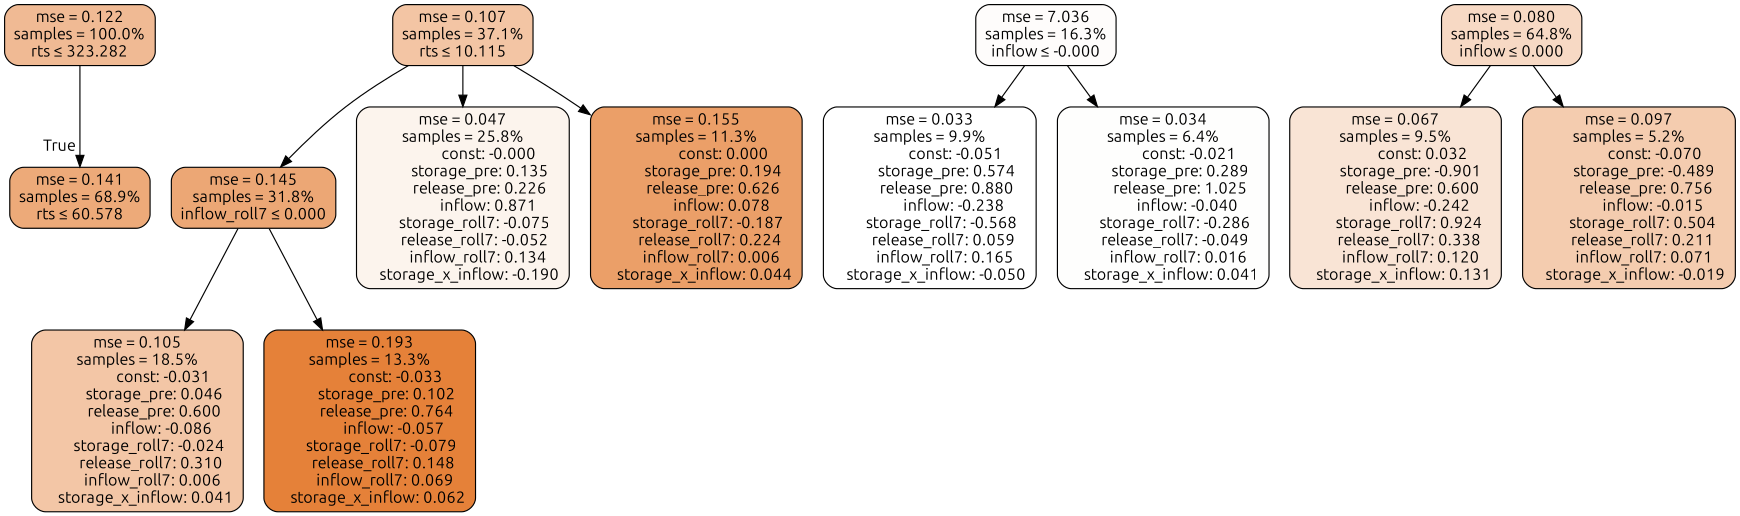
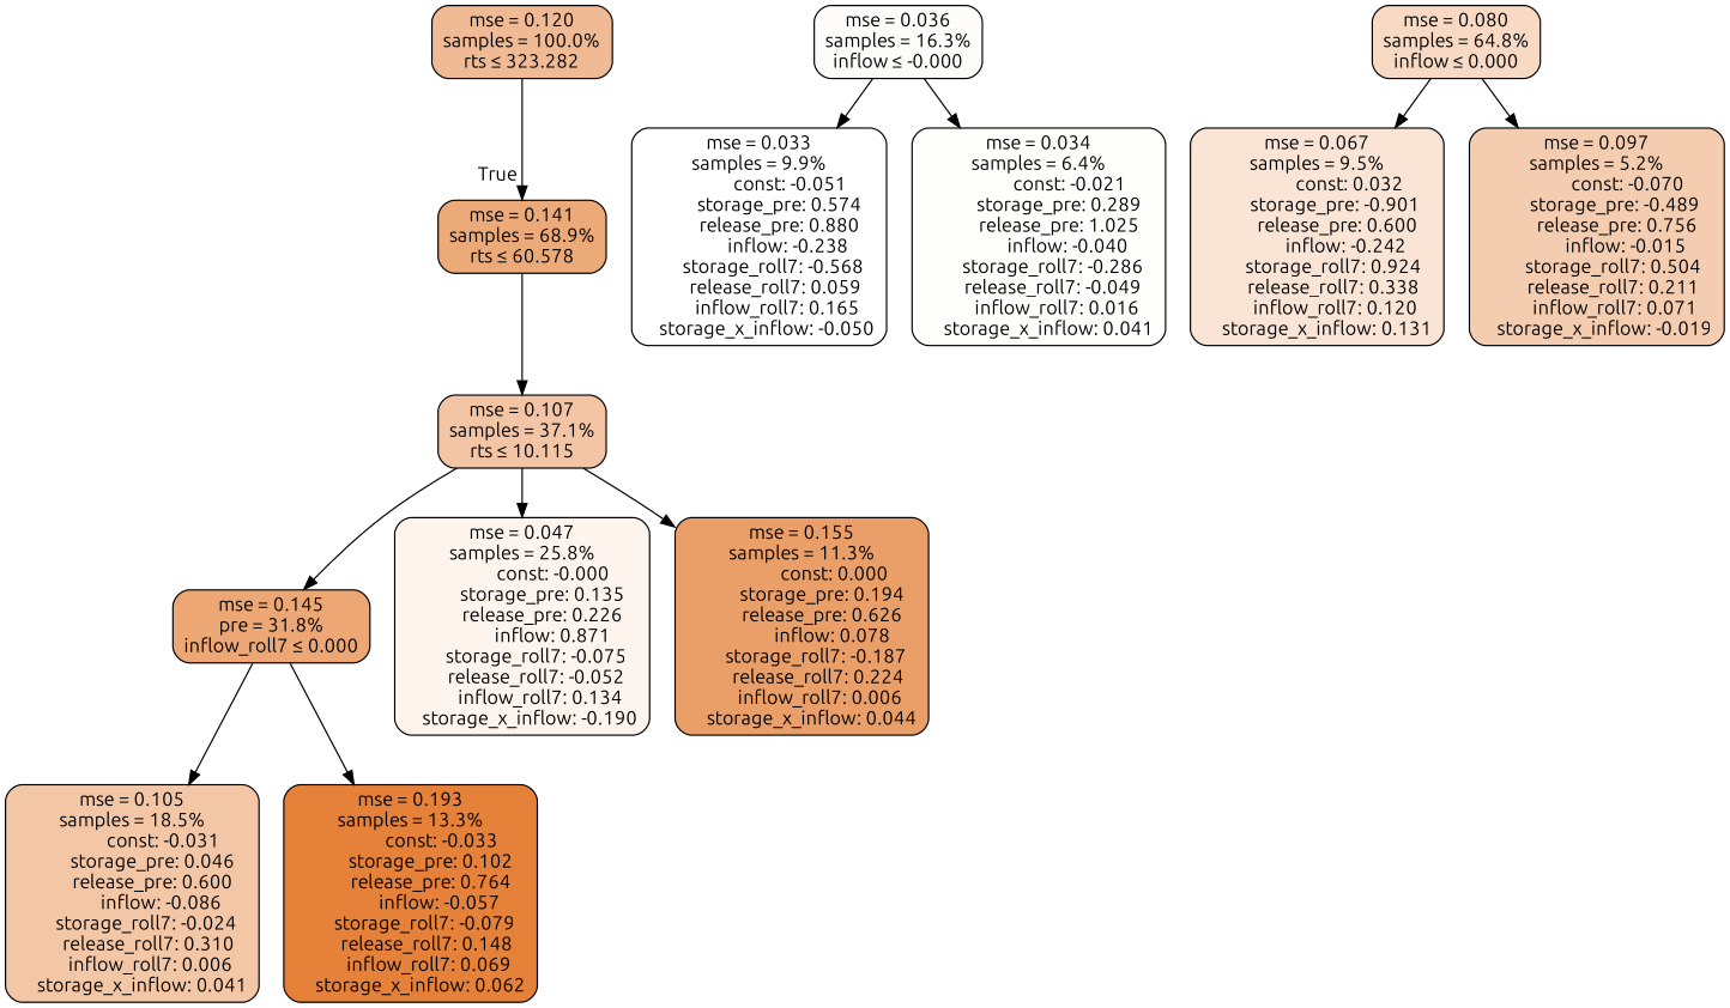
  digraph {
    fontname=Ubuntu
    node [color=black fontname=Ubuntu shape=rectangle style="filled, rounded"]
    edge [fontname=Ubuntu]
-   n1 [fillcolor="#f0ba94" label="mse = 0.122\nsamples = 100.0%\nrts &le; 323.282"]
+   n1 [fillcolor="#f0ba94" label="mse = 0.120\nsamples = 100.0%\nrts &le; 323.282"]
    n2 [fillcolor="#edaa79" label="mse = 0.141\nsamples = 68.9%\nrts &le; 60.578"]
    n3 [fillcolor="#f3c5a4" label="mse = 0.107\nsamples = 37.1%\nrts &le; 10.115"]
-   n4 [fillcolor="#eca775" label="mse = 0.145\nsamples = 31.8%\ninflow_roll7 &le; 0.000"]
+   n4 [fillcolor="#eca775" label="mse = 0.145\npre = 31.8%\ninflow_roll7 &le; 0.000"]
    n5 [fillcolor="#fcf4ed" label="mse = 0.047\nsamples = 25.8%\n               const: -0.000\n          storage_pre: 0.135\n          release_pre: 0.226\n               inflow: 0.871\n       storage_roll7: -0.075\n       release_roll7: -0.052\n         inflow_roll7: 0.134\n    storage_x_inflow: -0.190"]
    n6 [fillcolor="#eb9f68" label="mse = 0.155\nsamples = 11.3%\n                const: 0.000\n          storage_pre: 0.194\n          release_pre: 0.626\n               inflow: 0.078\n       storage_roll7: -0.187\n        release_roll7: 0.224\n         inflow_roll7: 0.006\n     storage_x_inflow: 0.044"]
    n7 [fillcolor="#f3c6a6" label="mse = 0.105\nsamples = 18.5%\n               const: -0.031\n          storage_pre: 0.046\n          release_pre: 0.600\n              inflow: -0.086\n       storage_roll7: -0.024\n        release_roll7: 0.310\n         inflow_roll7: 0.006\n     storage_x_inflow: 0.041"]
    n8 [fillcolor="#e58139" label="mse = 0.193\nsamples = 13.3%\n               const: -0.033\n          storage_pre: 0.102\n          release_pre: 0.764\n              inflow: -0.057\n       storage_roll7: -0.079\n        release_roll7: 0.148\n         inflow_roll7: 0.069\n     storage_x_inflow: 0.062"]
-   n9 [fillcolor="#fefcfb" label="mse = 7.036\nsamples = 16.3%\ninflow &le; -0.000"]
+   n9 [fillcolor="#fefcfb" label="mse = 0.036\nsamples = 16.3%\ninflow &le; -0.000"]
    n10 [fillcolor="#ffffff" label="mse = 0.033\nsamples = 9.9%\n               const: -0.051\n          storage_pre: 0.574\n          release_pre: 0.880\n              inflow: -0.238\n       storage_roll7: -0.568\n        release_roll7: 0.059\n         inflow_roll7: 0.165\n    storage_x_inflow: -0.050"]
    n11 [fillcolor="#fefefd" label="mse = 0.034\nsamples = 6.4%\n               const: -0.021\n          storage_pre: 0.289\n          release_pre: 1.025\n              inflow: -0.040\n       storage_roll7: -0.286\n       release_roll7: -0.049\n         inflow_roll7: 0.016\n     storage_x_inflow: 0.041"]
    n12 [fillcolor="#f7d9c4" label="mse = 0.080\nsamples = 64.8%\ninflow &le; 0.000"]
    n13 [fillcolor="#f9e4d5" label="mse = 0.067\nsamples = 9.5%\n                const: 0.032\n         storage_pre: -0.901\n          release_pre: 0.600\n              inflow: -0.242\n        storage_roll7: 0.924\n        release_roll7: 0.338\n         inflow_roll7: 0.120\n     storage_x_inflow: 0.131"]
    n14 [fillcolor="#f4ccaf" label="mse = 0.097\nsamples = 5.2%\n               const: -0.070\n         storage_pre: -0.489\n          release_pre: 0.756\n              inflow: -0.015\n        storage_roll7: 0.504\n        release_roll7: 0.211\n         inflow_roll7: 0.071\n    storage_x_inflow: -0.019"]
    n1 -> n2 [headlabel=True labelangle=45 labeldistance=2.5]
+   n2 -> n3
    n3 -> n4
    n3 -> n5
    n3 -> n6
    n4 -> n7
    n4 -> n8
    n9 -> n10
    n9 -> n11
    n12 -> n13
    n12 -> n14
  }
